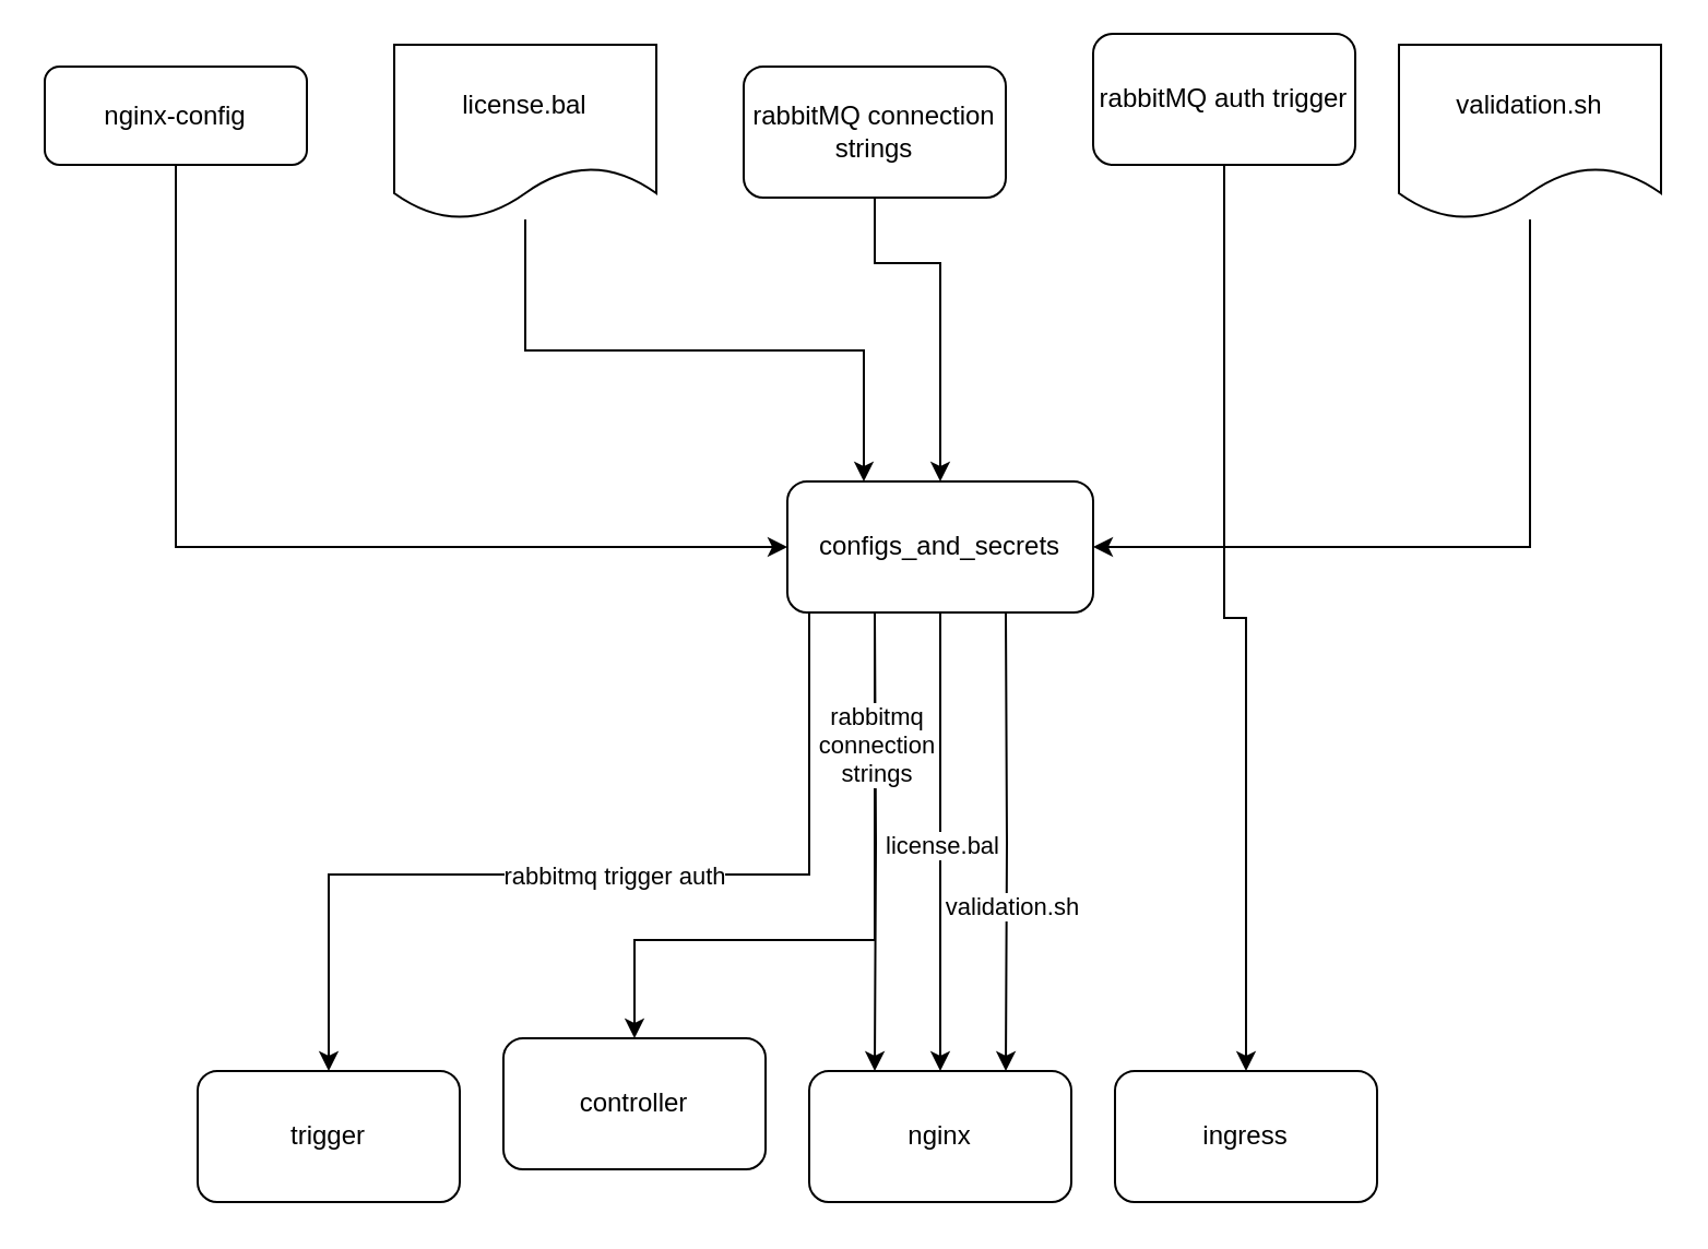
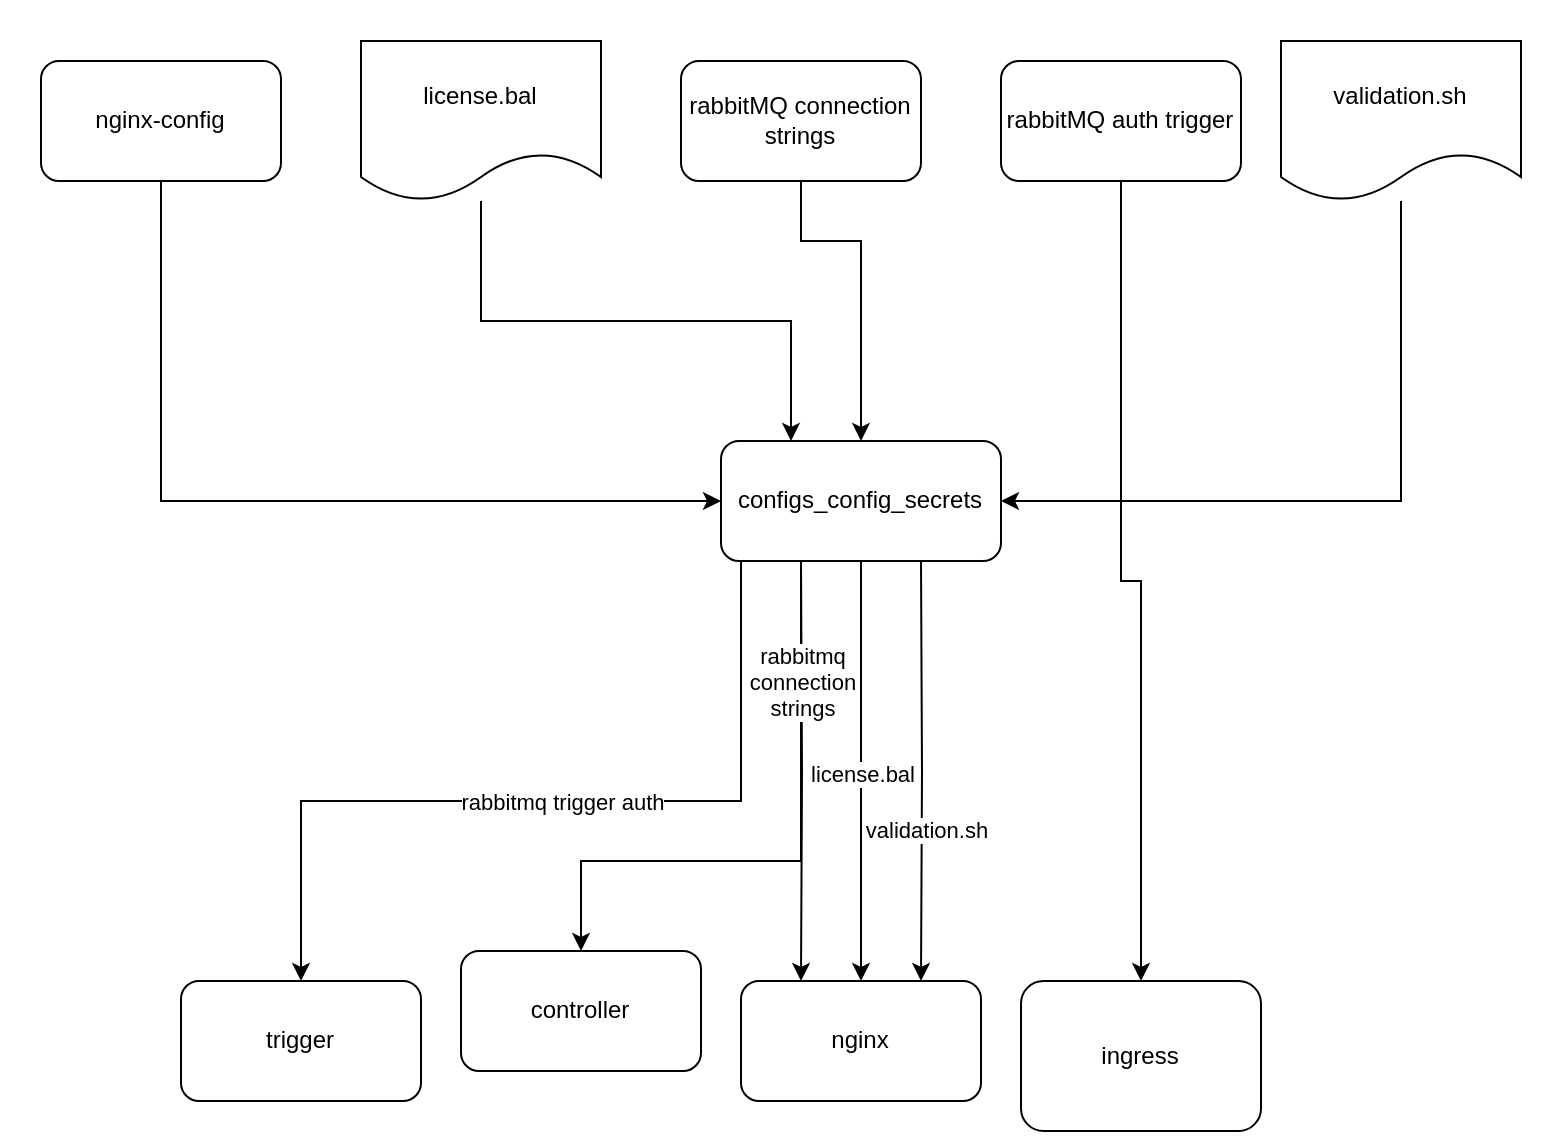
  <mxCell id="0" />
  <mxCell id="1" parent="0" />
  <mxCell id="2" style="edgeStyle=orthogonalEdgeStyle;rounded=0;orthogonalLoop=1;jettySize=auto;html=1;entryX=0.5;entryY=0;entryDx=0;entryDy=0;" edge="1" parent="1" source="3" target="25"><mxGeometry relative="1" as="geometry"><Array as="points"><mxPoint x="400" y="120" /><mxPoint x="430" y="120" /></Array></mxGeometry></mxCell>
  <mxCell id="3" value="rabbitMQ connection strings" style="rounded=1;whiteSpace=wrap;html=1;" vertex="1" parent="1"><mxGeometry x="340" y="30" width="120" height="60" as="geometry" /></mxCell>
  <mxCell id="4" style="edgeStyle=orthogonalEdgeStyle;rounded=0;orthogonalLoop=1;jettySize=auto;html=1;entryX=0.25;entryY=0;entryDx=0;entryDy=0;" edge="1" parent="1" target="14"><mxGeometry relative="1" as="geometry"><mxPoint x="400" y="280" as="sourcePoint" /><Array as="points" /></mxGeometry></mxCell>
  <mxCell id="5" style="edgeStyle=orthogonalEdgeStyle;rounded=0;orthogonalLoop=1;jettySize=auto;html=1;entryX=0.5;entryY=0;entryDx=0;entryDy=0;" edge="1" parent="1" target="13"><mxGeometry relative="1" as="geometry"><mxPoint x="400" y="280" as="sourcePoint" /><Array as="points"><mxPoint x="400" y="430" /><mxPoint x="290" y="430" /></Array></mxGeometry></mxCell>
  <mxCell id="6" value="rabbitmq&lt;br&gt;connection&lt;br&gt;strings" style="edgeLabel;html=1;align=center;verticalAlign=middle;resizable=0;points=[];" vertex="1" connectable="0" parent="5"><mxGeometry x="-0.546" y="-4" relative="1" as="geometry"><mxPoint x="4" y="-9" as="offset" /></mxGeometry></mxCell>
  <mxCell id="7" style="edgeStyle=orthogonalEdgeStyle;rounded=0;orthogonalLoop=1;jettySize=auto;html=1;entryX=0.5;entryY=0;entryDx=0;entryDy=0;" edge="1" parent="1" target="22"><mxGeometry relative="1" as="geometry"><mxPoint x="370" y="280" as="sourcePoint" /><Array as="points"><mxPoint x="370" y="400" /><mxPoint x="150" y="400" /></Array></mxGeometry></mxCell>
  <mxCell id="8" value="rabbitmq trigger auth" style="edgeLabel;html=1;align=center;verticalAlign=middle;resizable=0;points=[];" vertex="1" connectable="0" parent="7"><mxGeometry x="-0.01" relative="1" as="geometry"><mxPoint x="3" as="offset" /></mxGeometry></mxCell>
  <mxCell id="9" style="edgeStyle=orthogonalEdgeStyle;rounded=0;orthogonalLoop=1;jettySize=auto;html=1;entryX=0.5;entryY=0;entryDx=0;entryDy=0;" edge="1" parent="1"><mxGeometry relative="1" as="geometry"><mxPoint x="430" y="280" as="sourcePoint" /><mxPoint x="430" y="490" as="targetPoint" /><Array as="points"><mxPoint x="430" y="280" /></Array></mxGeometry></mxCell>
  <mxCell id="10" value="license.bal" style="edgeLabel;html=1;align=center;verticalAlign=middle;resizable=0;points=[];" vertex="1" connectable="0" parent="9"><mxGeometry x="-0.171" y="-1" relative="1" as="geometry"><mxPoint x="1" y="19" as="offset" /></mxGeometry></mxCell>
  <mxCell id="11" style="edgeStyle=orthogonalEdgeStyle;rounded=0;orthogonalLoop=1;jettySize=auto;html=1;exitX=1;exitY=1;exitDx=0;exitDy=0;entryX=0.75;entryY=0;entryDx=0;entryDy=0;" edge="1" parent="1" target="14"><mxGeometry relative="1" as="geometry"><mxPoint x="460" y="280" as="sourcePoint" /></mxGeometry></mxCell>
  <mxCell id="12" value="validation.sh" style="edgeLabel;html=1;align=center;verticalAlign=middle;resizable=0;points=[];" vertex="1" connectable="0" parent="11"><mxGeometry x="0.282" y="2" relative="1" as="geometry"><mxPoint as="offset" /></mxGeometry></mxCell>
  <mxCell id="13" value="controller" style="rounded=1;whiteSpace=wrap;html=1;" vertex="1" parent="1"><mxGeometry x="230" y="475" width="120" height="60" as="geometry" /></mxCell>
  <mxCell id="14" value="nginx" style="rounded=1;whiteSpace=wrap;html=1;" vertex="1" parent="1"><mxGeometry x="370" y="490" width="120" height="60" as="geometry" /></mxCell>
- <mxCell id="15" value="ingress" style="rounded=1;whiteSpace=wrap;html=1;" vertex="1" parent="1"><mxGeometry x="510" y="490" width="120" height="60" as="geometry" /></mxCell>
+ <mxCell id="15" value="ingress" style="rounded=1;whiteSpace=wrap;html=1;" vertex="1" parent="1"><mxGeometry x="510" y="490" width="120" height="75" as="geometry" /></mxCell>
  <mxCell id="16" style="edgeStyle=orthogonalEdgeStyle;rounded=0;orthogonalLoop=1;jettySize=auto;html=1;entryX=0.25;entryY=0;entryDx=0;entryDy=0;" edge="1" parent="1" source="17" target="25"><mxGeometry relative="1" as="geometry"><Array as="points"><mxPoint x="240" y="160" /><mxPoint x="395" y="160" /></Array></mxGeometry></mxCell>
  <mxCell id="17" value="license.bal" style="shape=document;whiteSpace=wrap;html=1;boundedLbl=1;" vertex="1" parent="1"><mxGeometry x="180" y="20" width="120" height="80" as="geometry" /></mxCell>
  <mxCell id="18" style="edgeStyle=orthogonalEdgeStyle;rounded=0;orthogonalLoop=1;jettySize=auto;html=1;entryX=1;entryY=0.5;entryDx=0;entryDy=0;" edge="1" parent="1" source="19" target="25"><mxGeometry relative="1" as="geometry"><Array as="points"><mxPoint x="700" y="250" /></Array></mxGeometry></mxCell>
  <mxCell id="19" value="validation.sh" style="shape=document;whiteSpace=wrap;html=1;boundedLbl=1;" vertex="1" parent="1"><mxGeometry x="640" y="20" width="120" height="80" as="geometry" /></mxCell>
  <mxCell id="20" style="edgeStyle=orthogonalEdgeStyle;rounded=0;orthogonalLoop=1;jettySize=auto;html=1;entryX=0;entryY=0.5;entryDx=0;entryDy=0;" edge="1" parent="1" source="21" target="25"><mxGeometry relative="1" as="geometry"><Array as="points"><mxPoint x="80" y="250" /></Array></mxGeometry></mxCell>
- <mxCell id="21" value="nginx-config" style="rounded=1;whiteSpace=wrap;html=1;" vertex="1" parent="1"><mxGeometry x="20" y="30" width="120" height="45" as="geometry" /></mxCell>
+ <mxCell id="21" value="nginx-config" style="rounded=1;whiteSpace=wrap;html=1;" vertex="1" parent="1"><mxGeometry x="20" y="30" width="120" height="60" as="geometry" /></mxCell>
  <mxCell id="22" value="trigger" style="rounded=1;whiteSpace=wrap;html=1;" vertex="1" parent="1"><mxGeometry x="90" y="490" width="120" height="60" as="geometry" /></mxCell>
  <mxCell id="23" style="edgeStyle=orthogonalEdgeStyle;rounded=0;orthogonalLoop=1;jettySize=auto;html=1;" edge="1" parent="1" source="24" target="15"><mxGeometry relative="1" as="geometry" /></mxCell>
- <mxCell id="24" value="rabbitMQ auth trigger" style="rounded=1;whiteSpace=wrap;html=1;" vertex="1" parent="1"><mxGeometry x="500" y="15" width="120" height="60" as="geometry" /></mxCell>
- <mxCell id="25" value="configs_and_secrets" style="rounded=1;whiteSpace=wrap;html=1;" vertex="1" parent="1"><mxGeometry x="360" y="220" width="140" height="60" as="geometry" /></mxCell>
+ <mxCell id="24" value="rabbitMQ auth trigger" style="rounded=1;whiteSpace=wrap;html=1;" vertex="1" parent="1"><mxGeometry x="500" y="30" width="120" height="60" as="geometry" /></mxCell>
+ <mxCell id="25" value="configs_config_secrets" style="rounded=1;whiteSpace=wrap;html=1;" vertex="1" parent="1"><mxGeometry x="360" y="220" width="140" height="60" as="geometry" /></mxCell>
